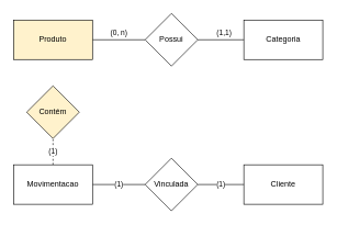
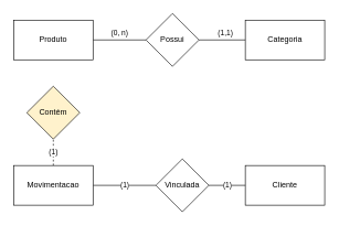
  <mxCell id="0" />
  <mxCell id="1" parent="0" />
  <mxCell id="2" value="(0, n)" style="edgeStyle=orthogonalEdgeStyle;rounded=0;orthogonalLoop=1;jettySize=auto;html=1;entryX=0;entryY=0.5;entryDx=0;entryDy=0;endArrow=none;endFill=0;" edge="1" parent="1" source="3" target="6"><mxGeometry y="10" relative="1" as="geometry"><mxPoint as="offset" /></mxGeometry></mxCell>
- <mxCell id="3" value="Produto" style="rounded=0;whiteSpace=wrap;html=1;fillColor=#fff2cc;" vertex="1" parent="1"><mxGeometry x="20" y="30" width="120" height="60" as="geometry" /></mxCell>
+ <mxCell id="3" value="Produto" style="rounded=0;whiteSpace=wrap;html=1;" vertex="1" parent="1"><mxGeometry x="20" y="30" width="120" height="60" as="geometry" /></mxCell>
  <mxCell id="4" value="Categoria" style="rounded=0;whiteSpace=wrap;html=1;" vertex="1" parent="1"><mxGeometry x="370" y="30" width="120" height="60" as="geometry" /></mxCell>
  <mxCell id="5" value="(1,1)" style="edgeStyle=orthogonalEdgeStyle;rounded=0;orthogonalLoop=1;jettySize=auto;html=1;endArrow=none;endFill=0;strokeColor=#000000;" edge="1" parent="1" source="6" target="4"><mxGeometry x="0.143" y="10" relative="1" as="geometry"><mxPoint as="offset" /></mxGeometry></mxCell>
  <mxCell id="6" value="Possui" style="rhombus;whiteSpace=wrap;html=1;" vertex="1" parent="1"><mxGeometry x="220" y="20" width="80" height="80" as="geometry" /></mxCell>
  <mxCell id="7" value="(1)" style="edgeStyle=orthogonalEdgeStyle;rounded=0;orthogonalLoop=1;jettySize=auto;html=1;entryX=0.5;entryY=1;entryDx=0;entryDy=0;endArrow=none;endFill=0;strokeColor=#000000;dashed=1;" edge="1" parent="1" source="9" target="10"><mxGeometry relative="1" as="geometry" /></mxCell>
  <mxCell id="8" value="(1)" style="edgeStyle=orthogonalEdgeStyle;rounded=0;orthogonalLoop=1;jettySize=auto;html=1;entryX=0;entryY=0.5;entryDx=0;entryDy=0;endArrow=none;endFill=0;strokeColor=#000000;" edge="1" parent="1" source="9" target="13"><mxGeometry relative="1" as="geometry" /></mxCell>
  <mxCell id="9" value="Movimentacao" style="rounded=0;whiteSpace=wrap;html=1;" vertex="1" parent="1"><mxGeometry x="20" y="250" width="120" height="60" as="geometry" /></mxCell>
  <mxCell id="10" value="Contém" style="rhombus;whiteSpace=wrap;html=1;fillColor=#fff2cc;" vertex="1" parent="1"><mxGeometry x="40" y="130" width="80" height="80" as="geometry" /></mxCell>
  <mxCell id="11" value="Cliente" style="rounded=0;whiteSpace=wrap;html=1;" vertex="1" parent="1"><mxGeometry x="370" y="250" width="120" height="60" as="geometry" /></mxCell>
  <mxCell id="12" value="(1)" style="edgeStyle=orthogonalEdgeStyle;rounded=0;orthogonalLoop=1;jettySize=auto;html=1;entryX=0;entryY=0.5;entryDx=0;entryDy=0;endArrow=none;endFill=0;strokeColor=#000000;" edge="1" parent="1" source="13" target="11"><mxGeometry relative="1" as="geometry" /></mxCell>
- <mxCell id="13" value="Vinculada" style="rhombus;whiteSpace=wrap;html=1;" vertex="1" parent="1"><mxGeometry x="220" y="240" width="80" height="80" as="geometry" /></mxCell>
+ <mxCell id="13" value="Vinculada" style="rhombus;whiteSpace=wrap;html=1;" vertex="1" parent="1"><mxGeometry x="235" y="240" width="80" height="80" as="geometry" /></mxCell>
